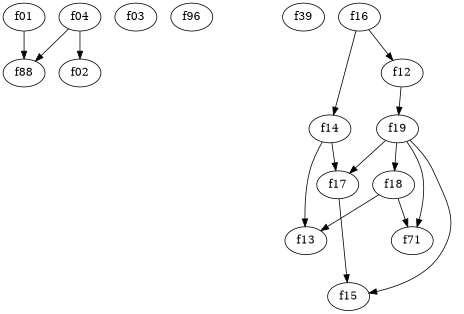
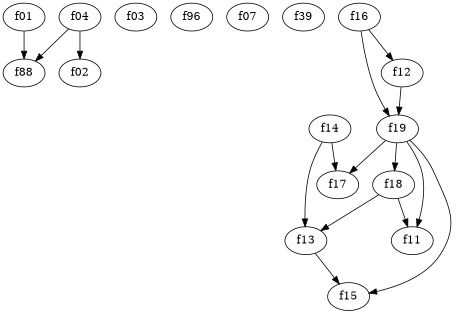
  digraph {
    n1 [label=f01]
    n2 [label=f88]
    n3 [label=f02]
    n4 [label=f03]
    n5 [label=f04]
    n6 [label=f96]
+   n7 [label=f07]
    n8 [label=f39]
-   n9 [label=f71]
+   n9 [label=f11]
    n10 [label=f12]
    n11 [label=f19]
    n12 [label=f16]
    n13 [label=f15]
    n14 [label=f17]
    n15 [label=f18]
    n16 [label=f13]
    n17 [label=f14]
    n1 -> n2
    n5 -> n2
    n5 -> n3
    n10 -> n11
    n11 -> n9
    n11 -> n13
    n11 -> n14
    n11 -> n15
    n12 -> n10
-   n12 -> n17
+   n12 -> n11
    n15 -> n9
    n15 -> n16
-   n14 -> n13
+   n16 -> n13
    n17 -> n14
    n17 -> n16
  }
